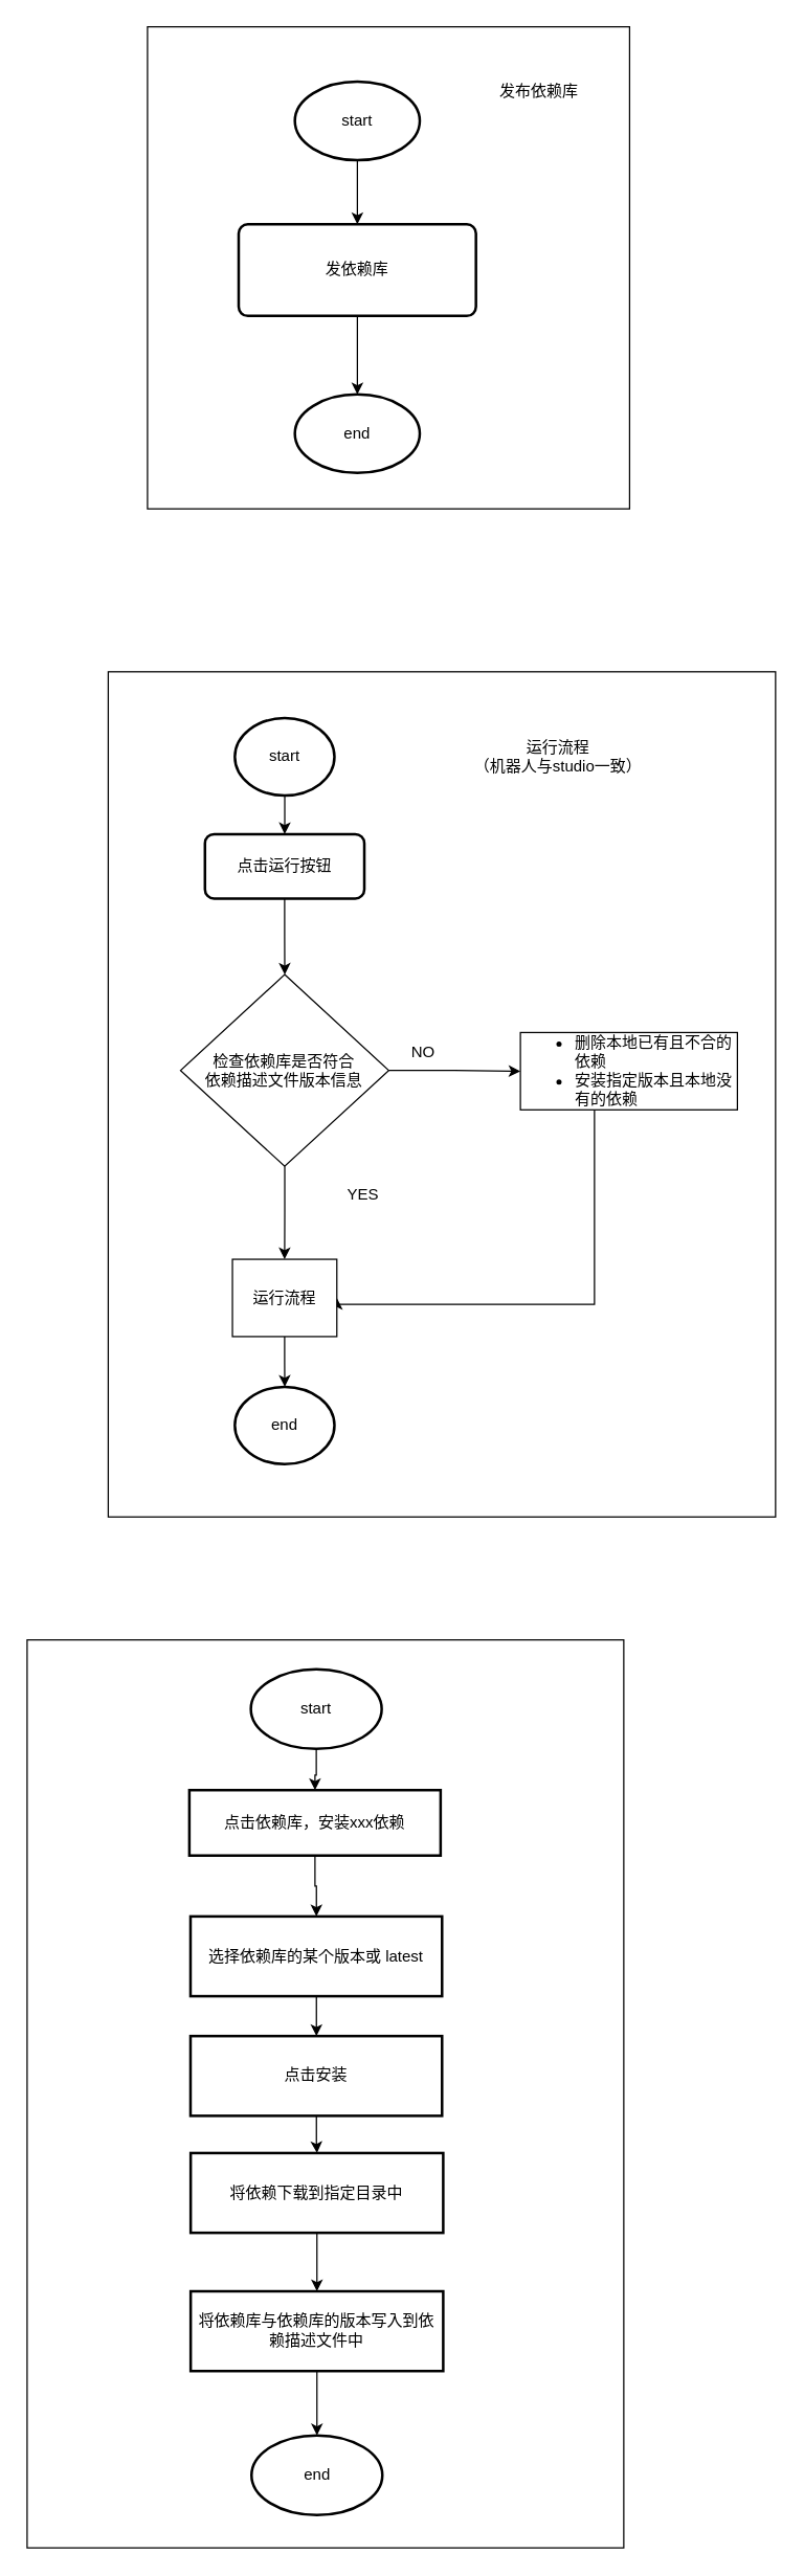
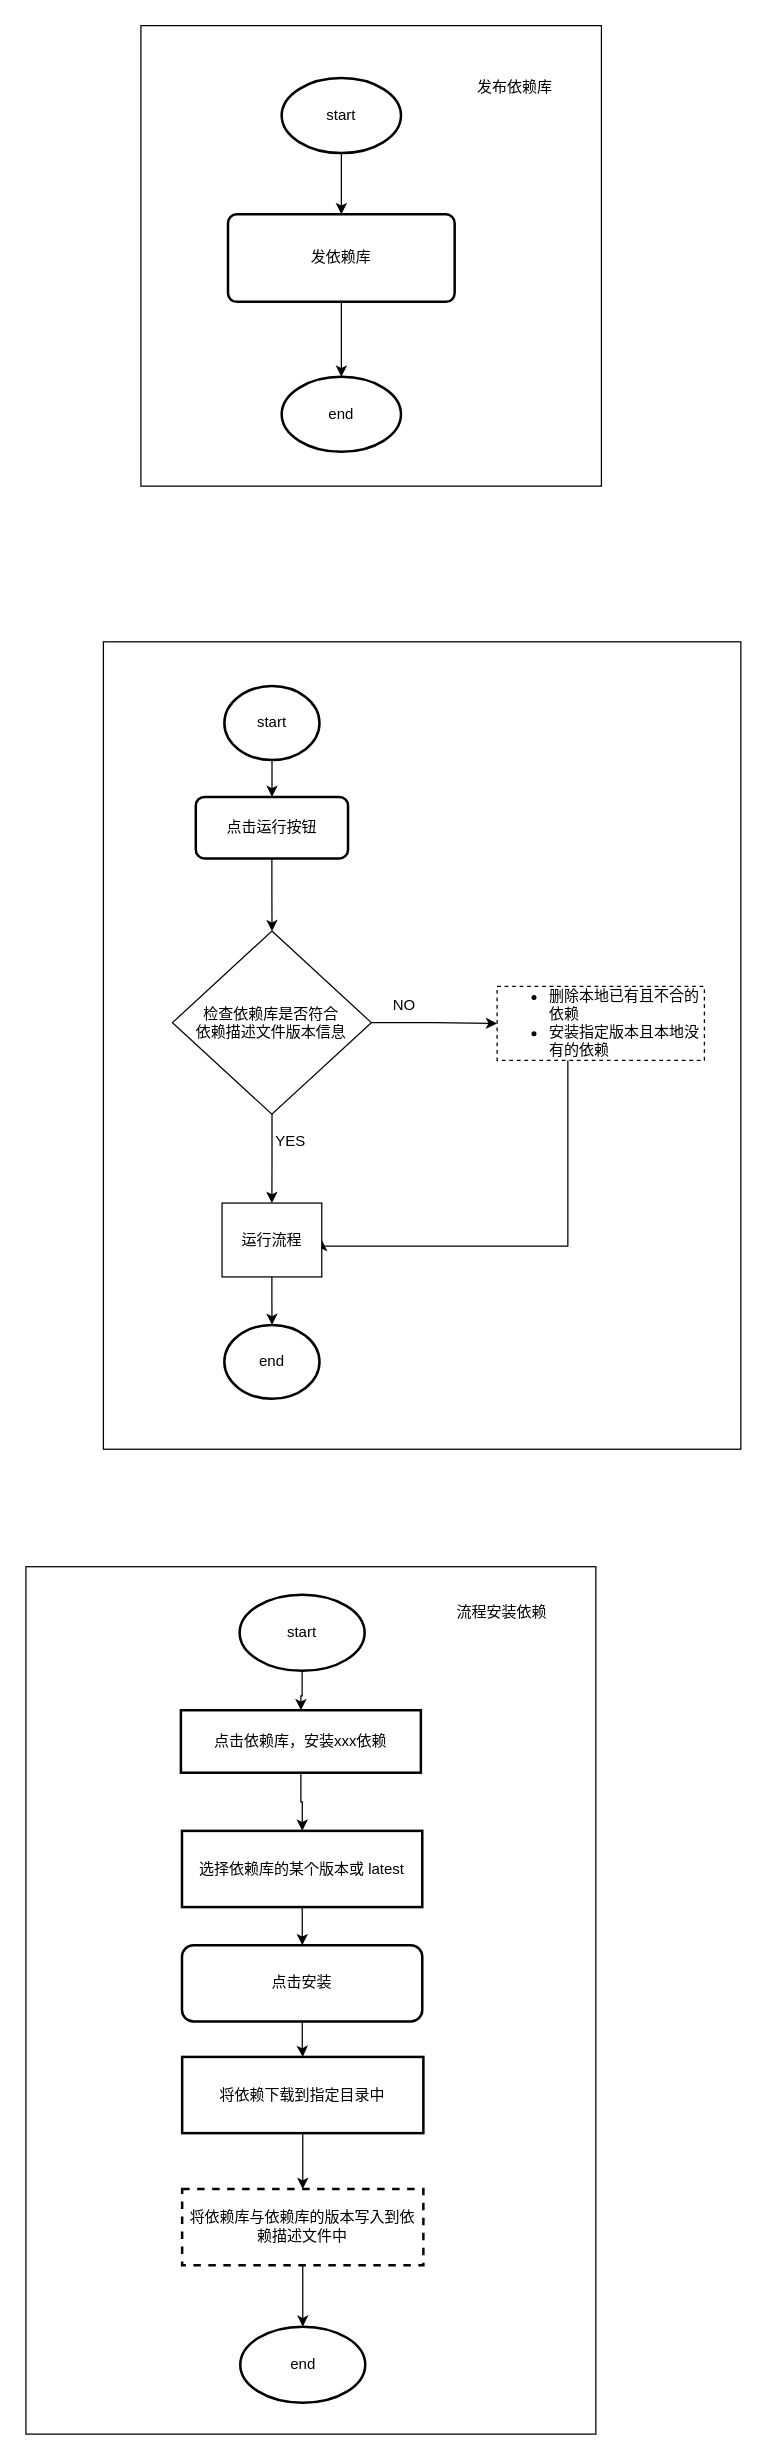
  <mxCell id="0" />
  <mxCell id="1" parent="0" />
  <mxCell id="2" value="" style="group;strokeColor=default;" vertex="1" connectable="0" parent="1"><mxGeometry x="82" y="513" width="510" height="646" as="geometry" /></mxCell>
  <mxCell id="3" value="" style="edgeStyle=orthogonalEdgeStyle;rounded=0;orthogonalLoop=1;jettySize=auto;html=1;" edge="1" parent="2" source="4" target="6"><mxGeometry relative="1" as="geometry" /></mxCell>
  <mxCell id="4" value="start" style="strokeWidth=2;html=1;shape=mxgraph.flowchart.start_1;whiteSpace=wrap;" vertex="1" parent="2"><mxGeometry x="96.758" y="35.451" width="76.127" height="59.085" as="geometry" /></mxCell>
  <mxCell id="5" value="" style="edgeStyle=orthogonalEdgeStyle;rounded=0;orthogonalLoop=1;jettySize=auto;html=1;" edge="1" parent="2" source="6" target="8"><mxGeometry relative="1" as="geometry" /></mxCell>
  <mxCell id="6" value="点击运行按钮" style="rounded=1;whiteSpace=wrap;html=1;absoluteArcSize=1;arcSize=14;strokeWidth=2;" vertex="1" parent="2"><mxGeometry x="73.92" y="124.079" width="121.803" height="49.238" as="geometry" /></mxCell>
  <mxCell id="7" value="end" style="strokeWidth=2;html=1;shape=mxgraph.flowchart.start_1;whiteSpace=wrap;" vertex="1" parent="2"><mxGeometry x="96.758" y="546.54" width="76.127" height="59.085" as="geometry" /></mxCell>
  <mxCell id="8" value="检查依赖库是否符合&lt;br&gt;依赖描述文件版本信息" style="rhombus;whiteSpace=wrap;html=1;" vertex="1" parent="2"><mxGeometry x="55.27" y="231.42" width="159.1" height="146.58" as="geometry" /></mxCell>
- <mxCell id="9" value="运行流程&lt;br&gt;（机器人与studio一致）" style="text;html=1;strokeColor=none;fillColor=none;align=center;verticalAlign=middle;whiteSpace=wrap;rounded=0;" vertex="1" parent="2"><mxGeometry x="255" y="50.22" width="178" height="29.54" as="geometry" /></mxCell>
  <mxCell id="10" style="edgeStyle=orthogonalEdgeStyle;rounded=0;orthogonalLoop=1;jettySize=auto;html=1;entryX=1;entryY=0.5;entryDx=0;entryDy=0;" edge="1" parent="2" source="11" target="15"><mxGeometry relative="1" as="geometry"><Array as="points"><mxPoint x="371.621" y="483.515" /><mxPoint x="174.932" y="483.515" /></Array></mxGeometry></mxCell>
- <mxCell id="11" value="&lt;ul&gt;&lt;li&gt;&lt;span style=&quot;background-color: initial;&quot;&gt;删除本地已有且不合的依赖&lt;/span&gt;&lt;/li&gt;&lt;li&gt;安装指定版本且本地没有的依赖&lt;/li&gt;&lt;/ul&gt;" style="whiteSpace=wrap;html=1;align=left;" vertex="1" parent="2"><mxGeometry x="315.0" y="275.734" width="165.836" height="59.085" as="geometry" /></mxCell>
+ <mxCell id="11" value="&lt;ul&gt;&lt;li&gt;&lt;span style=&quot;background-color: initial;&quot;&gt;删除本地已有且不合的依赖&lt;/span&gt;&lt;/li&gt;&lt;li&gt;安装指定版本且本地没有的依赖&lt;/li&gt;&lt;/ul&gt;" style="whiteSpace=wrap;html=1;align=left;dashed=1;" vertex="1" parent="2"><mxGeometry x="315.0" y="275.734" width="165.836" height="59.085" as="geometry" /></mxCell>
  <mxCell id="12" value="" style="edgeStyle=orthogonalEdgeStyle;rounded=0;orthogonalLoop=1;jettySize=auto;html=1;" edge="1" parent="2" source="8" target="11"><mxGeometry relative="1" as="geometry" /></mxCell>
  <mxCell id="13" value="NO" style="text;html=1;strokeColor=none;fillColor=none;align=center;verticalAlign=middle;whiteSpace=wrap;rounded=0;" vertex="1" parent="2"><mxGeometry x="217.995" y="275.733" width="45.676" height="29.543" as="geometry" /></mxCell>
  <mxCell id="14" value="" style="edgeStyle=orthogonalEdgeStyle;rounded=0;orthogonalLoop=1;jettySize=auto;html=1;" edge="1" parent="2" source="15" target="7"><mxGeometry relative="1" as="geometry" /></mxCell>
  <mxCell id="15" value="运行流程" style="whiteSpace=wrap;html=1;" vertex="1" parent="2"><mxGeometry x="94.924" y="449.049" width="79.791" height="59.085" as="geometry" /></mxCell>
  <mxCell id="16" value="" style="edgeStyle=orthogonalEdgeStyle;rounded=0;orthogonalLoop=1;jettySize=auto;html=1;" edge="1" parent="2" source="8" target="15"><mxGeometry relative="1" as="geometry" /></mxCell>
- <mxCell id="17" value="YES" style="text;html=1;strokeColor=none;fillColor=none;align=center;verticalAlign=middle;whiteSpace=wrap;rounded=0;" vertex="1" parent="2"><mxGeometry x="172.205" y="385.003" width="45.676" height="29.543" as="geometry" /></mxCell>
+ <mxCell id="17" value="YES" style="text;html=1;strokeColor=none;fillColor=none;align=center;verticalAlign=middle;whiteSpace=wrap;rounded=0;" vertex="1" parent="2"><mxGeometry x="127.205" y="385.003" width="45.676" height="29.543" as="geometry" /></mxCell>
  <mxCell id="18" value="" style="group" vertex="1" connectable="0" parent="1"><mxGeometry x="112" y="20" width="368.455" height="368.455" as="geometry" /></mxCell>
  <mxCell id="19" value="" style="whiteSpace=wrap;html=1;aspect=fixed;strokeColor=default;container=0;" vertex="1" parent="18"><mxGeometry width="368.455" height="368.455" as="geometry" /></mxCell>
  <mxCell id="20" value="start" style="strokeWidth=2;html=1;shape=mxgraph.flowchart.start_1;whiteSpace=wrap;movable=1;resizable=1;rotatable=1;deletable=1;editable=1;locked=0;connectable=1;container=0;" vertex="1" parent="18"><mxGeometry x="112.636" y="42" width="95.455" height="60" as="geometry" /></mxCell>
  <mxCell id="21" value="发依赖库" style="rounded=1;whiteSpace=wrap;html=1;absoluteArcSize=1;arcSize=14;strokeWidth=2;movable=1;resizable=1;rotatable=1;deletable=1;editable=1;locked=0;connectable=1;container=0;" vertex="1" parent="18"><mxGeometry x="69.682" y="151" width="181.364" height="70" as="geometry" /></mxCell>
  <mxCell id="22" value="" style="edgeStyle=orthogonalEdgeStyle;rounded=0;orthogonalLoop=1;jettySize=auto;html=1;" edge="1" parent="18" source="20" target="21"><mxGeometry relative="1" as="geometry" /></mxCell>
  <mxCell id="23" value="end" style="strokeWidth=2;html=1;shape=mxgraph.flowchart.start_1;whiteSpace=wrap;movable=1;resizable=1;rotatable=1;deletable=1;editable=1;locked=0;connectable=1;container=0;" vertex="1" parent="18"><mxGeometry x="112.636" y="281" width="95.455" height="60" as="geometry" /></mxCell>
  <mxCell id="24" value="" style="edgeStyle=orthogonalEdgeStyle;rounded=0;orthogonalLoop=1;jettySize=auto;html=1;" edge="1" parent="18" source="21" target="23"><mxGeometry relative="1" as="geometry" /></mxCell>
  <mxCell id="25" value="发布依赖库" style="text;html=1;strokeColor=none;fillColor=none;align=center;verticalAlign=middle;whiteSpace=wrap;rounded=0;container=0;" vertex="1" parent="18"><mxGeometry x="251.045" y="36" width="96.762" height="28.68" as="geometry" /></mxCell>
  <mxCell id="26" value="" style="group;strokeColor=default;" vertex="1" connectable="0" parent="1"><mxGeometry x="20" y="1253" width="456" height="694" as="geometry" /></mxCell>
  <mxCell id="27" value="start" style="strokeWidth=2;html=1;shape=mxgraph.flowchart.start_1;whiteSpace=wrap;strokeColor=default;" vertex="1" parent="26"><mxGeometry x="171" y="22.354" width="100" height="60.966" as="geometry" /></mxCell>
  <mxCell id="28" value="end" style="strokeWidth=2;html=1;shape=mxgraph.flowchart.start_1;whiteSpace=wrap;strokeColor=default;" vertex="1" parent="26"><mxGeometry x="171.5" y="608.004" width="100" height="60.966" as="geometry" /></mxCell>
  <mxCell id="29" value="点击依赖库，安装xxx依赖" style="whiteSpace=wrap;html=1;strokeWidth=2;" vertex="1" parent="26"><mxGeometry x="124" y="114.82" width="192" height="50" as="geometry" /></mxCell>
  <mxCell id="30" value="" style="edgeStyle=orthogonalEdgeStyle;rounded=0;orthogonalLoop=1;jettySize=auto;html=1;" edge="1" parent="26" source="27" target="29"><mxGeometry relative="1" as="geometry" /></mxCell>
  <mxCell id="31" value="选择依赖库的某个版本或 latest" style="whiteSpace=wrap;html=1;strokeWidth=2;" vertex="1" parent="26"><mxGeometry x="124.87" y="211.35" width="192.25" height="60.966" as="geometry" /></mxCell>
  <mxCell id="32" value="" style="edgeStyle=orthogonalEdgeStyle;rounded=0;orthogonalLoop=1;jettySize=auto;html=1;" edge="1" parent="26" source="29" target="31"><mxGeometry relative="1" as="geometry" /></mxCell>
- <mxCell id="33" value="点击安装" style="whiteSpace=wrap;html=1;strokeWidth=2;" vertex="1" parent="26"><mxGeometry x="124.87" y="302.799" width="192.25" height="60.966" as="geometry" /></mxCell>
+ <mxCell id="33" value="点击安装" style="whiteSpace=wrap;html=1;strokeWidth=2;rounded=1;" vertex="1" parent="26"><mxGeometry x="124.87" y="302.799" width="192.25" height="60.966" as="geometry" /></mxCell>
  <mxCell id="34" value="" style="edgeStyle=orthogonalEdgeStyle;rounded=0;orthogonalLoop=1;jettySize=auto;html=1;" edge="1" parent="26" source="31" target="33"><mxGeometry relative="1" as="geometry" /></mxCell>
  <mxCell id="35" value="将依赖下载到指定目录中" style="whiteSpace=wrap;html=1;strokeWidth=2;strokeColor=default;" vertex="1" parent="26"><mxGeometry x="125" y="392.217" width="193" height="60.966" as="geometry" /></mxCell>
  <mxCell id="36" value="" style="edgeStyle=orthogonalEdgeStyle;rounded=0;orthogonalLoop=1;jettySize=auto;html=1;" edge="1" parent="26" source="33" target="35"><mxGeometry relative="1" as="geometry" /></mxCell>
  <mxCell id="37" value="" style="edgeStyle=orthogonalEdgeStyle;rounded=0;orthogonalLoop=1;jettySize=auto;html=1;" edge="1" parent="26" source="38" target="28"><mxGeometry relative="1" as="geometry" /></mxCell>
- <mxCell id="38" value="将依赖库与依赖库的版本写入到依赖描述文件中" style="whiteSpace=wrap;html=1;strokeWidth=2;strokeColor=default;" vertex="1" parent="26"><mxGeometry x="125" y="497.892" width="193" height="60.966" as="geometry" /></mxCell>
+ <mxCell id="38" value="将依赖库与依赖库的版本写入到依赖描述文件中" style="whiteSpace=wrap;html=1;strokeWidth=2;strokeColor=default;dashed=1;" vertex="1" parent="26"><mxGeometry x="125" y="497.892" width="193" height="60.966" as="geometry" /></mxCell>
  <mxCell id="39" value="" style="edgeStyle=orthogonalEdgeStyle;rounded=0;orthogonalLoop=1;jettySize=auto;html=1;" edge="1" parent="26" source="35" target="38"><mxGeometry relative="1" as="geometry" /></mxCell>
+ <mxCell id="40" value="流程安装依赖" style="text;html=1;strokeColor=none;fillColor=none;align=center;verticalAlign=middle;whiteSpace=wrap;rounded=0;" vertex="1" parent="26"><mxGeometry x="323" y="22.35" width="116" height="30" as="geometry" /></mxCell>
